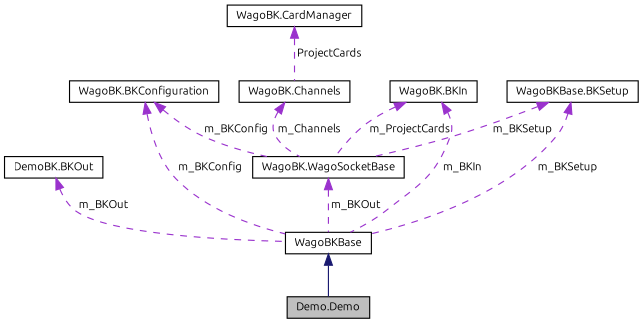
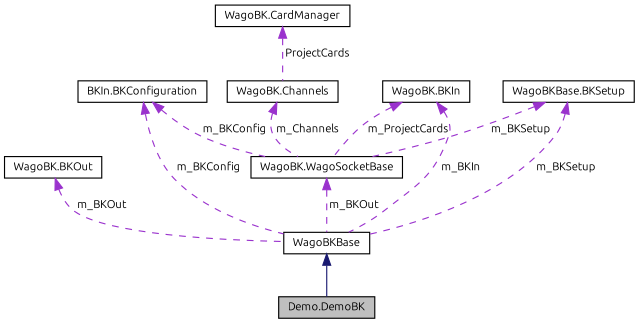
  digraph {
    fontname=Ubuntu
    rankdir=TB
    node [color=black fillcolor=white fontname=Ubuntu fontsize=10 shape=record style=filled]
    edge [color=darkorchid3 dir=back fontname=Ubuntu fontsize=10 labelfontname=Arial labelfontsize=10 style=dashed]
-   n1 [fillcolor=grey75 fontcolor=black height=0.2 label="Demo.Demo" width=0.4]
+   n1 [fillcolor=grey75 fontcolor=black height=0.2 label="Demo.DemoBK" width=0.4]
    n2 [height=0.2 label=WagoBKBase width=0.4]
-   n3 [height=0.2 label="DemoBK.BKOut" width=0.4]
+   n3 [height=0.2 label="WagoBK.BKOut" width=0.4]
    n4 [height=0.2 label="WagoBK.WagoSocketBase" width=0.4]
-   n5 [height=0.2 label="WagoBK.BKConfiguration" width=0.4]
+   n5 [height=0.2 label="BKIn.BKConfiguration" width=0.4]
    n6 [height=0.2 label="WagoBKBase.BKSetup" width=0.4]
    n7 [height=0.2 label="WagoBK.BKIn" width=0.4]
    n8 [height=0.2 label="WagoBK.Channels" width=0.4]
    n9 [height=0.2 label="WagoBK.CardManager" width=0.4]
    n2 -> n1 [color=midnightblue style=solid]
    n3 -> n2 [label=" m_BKOut"]
    n4 -> n2 [label=" m_BKOut"]
    n5 -> n2 [label=" m_BKConfig"]
    n5 -> n4 [label=" m_BKConfig"]
    n6 -> n2 [label=" m_BKSetup"]
    n6 -> n4 [label=" m_BKSetup"]
    n7 -> n2 [label=" m_BKIn"]
    n7 -> n4 [label=" m_ProjectCards"]
    n8 -> n4 [label=" m_Channels"]
    n9 -> n8 [label=" ProjectCards"]
  }
